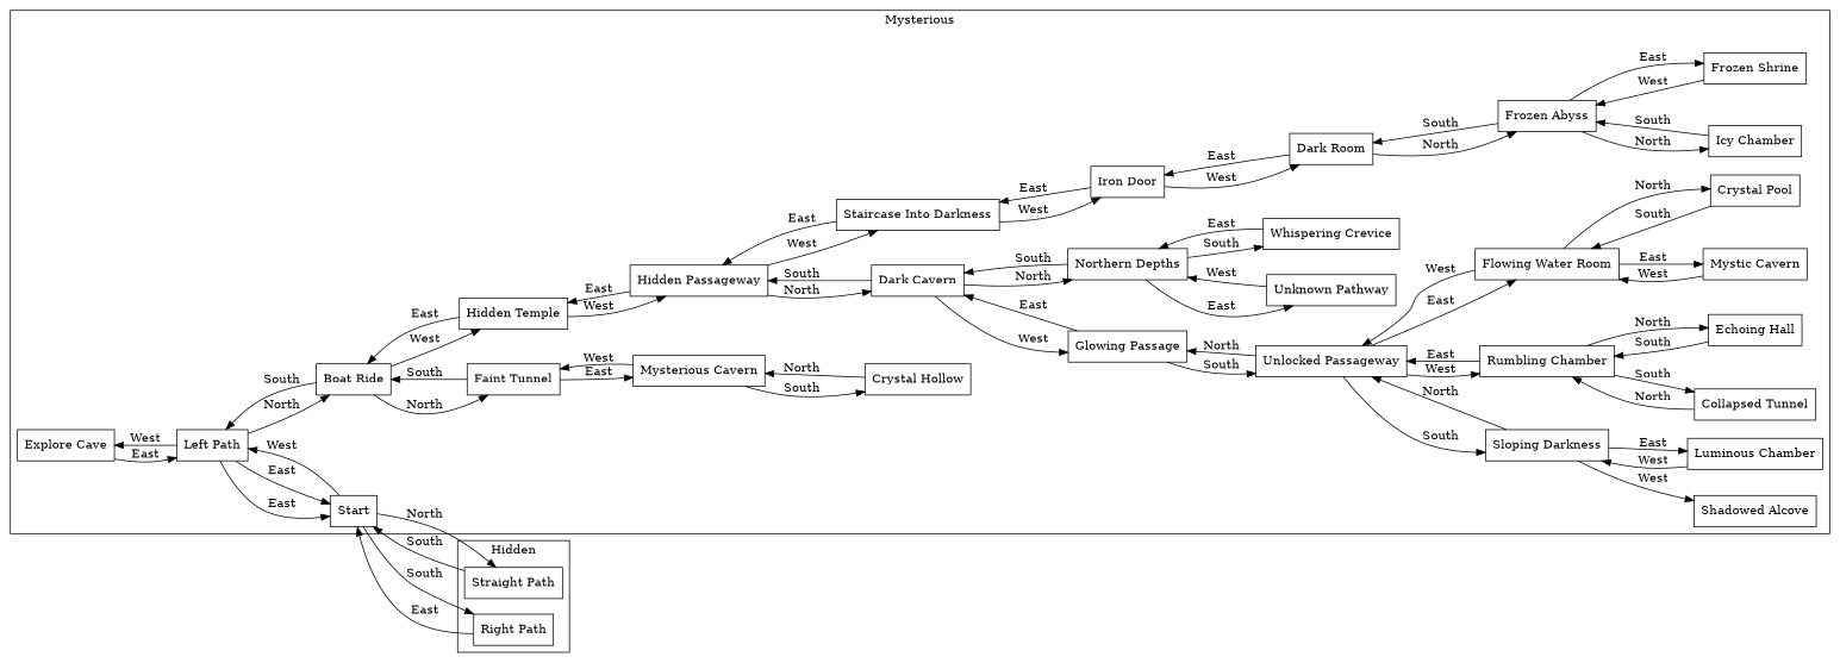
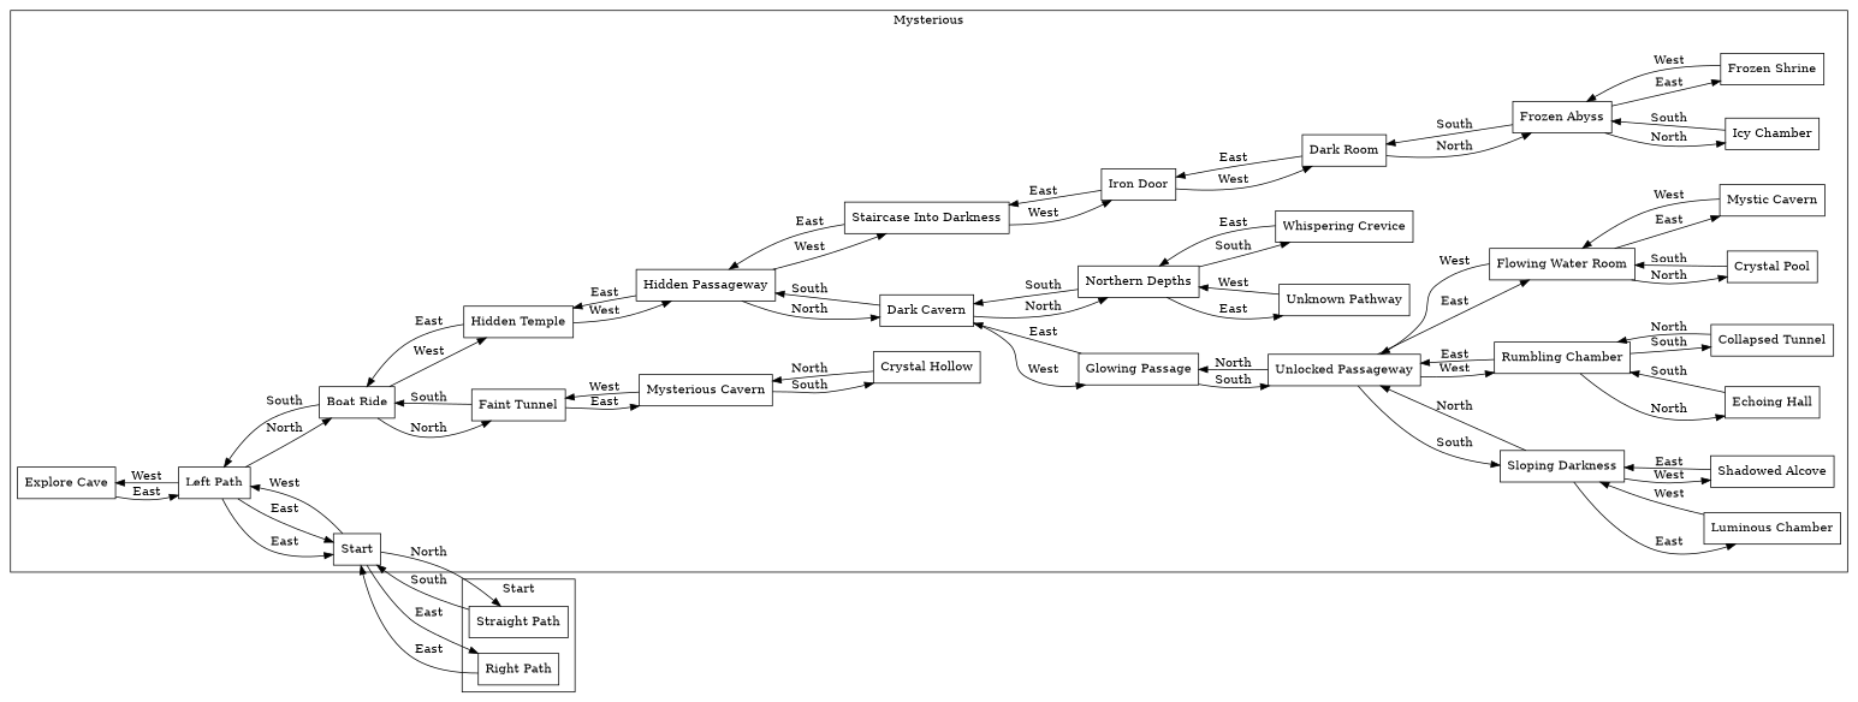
  digraph {
    rankdir=LR
    node [shape=rectangle]
    "Explore Cave"
    "Left Path"
    "Boat Ride"
    Start
    "Whispering Crevice"
    "Northern Depths"
    "Dark Cavern"
    "Unknown Pathway"
    "Icy Chamber"
    "Frozen Abyss"
    "Dark Room"
    "Frozen Shrine"
    "Iron Door"
    "Staircase Into Darkness"
    "Flowing Water Room"
    "Crystal Pool"
    "Mystic Cavern"
    "Unlocked Passageway"
    "Glowing Passage"
    "Sloping Darkness"
    "Rumbling Chamber"
    "Luminous Chamber"
    "Shadowed Alcove"
    "Echoing Hall"
    "Collapsed Tunnel"
    "Faint Tunnel"
    "Hidden Temple"
    "Mysterious Cavern"
    "Hidden Passageway"
    "Crystal Hollow"
    "Straight Path"
    "Right Path"
    subgraph cluster_1 {
      label=Mysterious
      "Explore Cave"
      "Left Path"
      "Boat Ride"
      Start
      "Whispering Crevice"
      "Northern Depths"
      "Dark Cavern"
      "Unknown Pathway"
      "Icy Chamber"
      "Frozen Abyss"
      "Dark Room"
      "Frozen Shrine"
      "Iron Door"
      "Staircase Into Darkness"
      "Flowing Water Room"
      "Crystal Pool"
      "Mystic Cavern"
      "Unlocked Passageway"
      "Glowing Passage"
      "Sloping Darkness"
      "Rumbling Chamber"
      "Luminous Chamber"
      "Shadowed Alcove"
      "Echoing Hall"
      "Collapsed Tunnel"
      "Faint Tunnel"
      "Hidden Temple"
      "Mysterious Cavern"
      "Hidden Passageway"
      "Crystal Hollow"
    }
    subgraph cluster_2 {
-     label=Hidden
+     label=Start
      "Straight Path"
      "Right Path"
    }
    subgraph cluster_3 {
      label=Diddy
    }
    "Explore Cave" -> "Left Path" [label=East]
    "Left Path" -> "Explore Cave" [label=West]
    "Left Path" -> "Boat Ride" [label=North]
    "Left Path" -> Start [label=East]
    "Left Path" -> Start [label=East]
    "Boat Ride" -> "Left Path" [label=South]
    "Boat Ride" -> "Faint Tunnel" [label=North]
    "Boat Ride" -> "Hidden Temple" [label=West]
    Start -> "Left Path" [label=West]
    Start -> "Straight Path" [label=North]
-   Start -> "Right Path" [label=South]
+   Start -> "Right Path" [label=East]
    "Whispering Crevice" -> "Northern Depths" [label=East]
    "Northern Depths" -> "Whispering Crevice" [label=South]
    "Northern Depths" -> "Dark Cavern" [label=South]
    "Northern Depths" -> "Unknown Pathway" [label=East]
    "Dark Cavern" -> "Northern Depths" [label=North]
    "Dark Cavern" -> "Glowing Passage" [label=West]
    "Dark Cavern" -> "Hidden Passageway" [label=South]
    "Unknown Pathway" -> "Northern Depths" [label=West]
    "Icy Chamber" -> "Frozen Abyss" [label=South]
    "Frozen Abyss" -> "Icy Chamber" [label=North]
    "Frozen Abyss" -> "Dark Room" [label=South]
    "Frozen Abyss" -> "Frozen Shrine" [label=East]
    "Dark Room" -> "Frozen Abyss" [label=North]
    "Dark Room" -> "Iron Door" [label=East]
    "Frozen Shrine" -> "Frozen Abyss" [label=West]
    "Iron Door" -> "Dark Room" [label=West]
    "Iron Door" -> "Staircase Into Darkness" [label=East]
    "Staircase Into Darkness" -> "Iron Door" [label=West]
    "Staircase Into Darkness" -> "Hidden Passageway" [label=East]
    "Flowing Water Room" -> "Crystal Pool" [label=North]
    "Flowing Water Room" -> "Mystic Cavern" [label=East]
    "Flowing Water Room" -> "Unlocked Passageway" [label=West]
    "Crystal Pool" -> "Flowing Water Room" [label=South]
    "Mystic Cavern" -> "Flowing Water Room" [label=West]
    "Unlocked Passageway" -> "Flowing Water Room" [label=East]
    "Unlocked Passageway" -> "Glowing Passage" [label=North]
    "Unlocked Passageway" -> "Sloping Darkness" [label=South]
    "Unlocked Passageway" -> "Rumbling Chamber" [label=West]
    "Glowing Passage" -> "Dark Cavern" [label=East]
    "Glowing Passage" -> "Unlocked Passageway" [label=South]
    "Sloping Darkness" -> "Unlocked Passageway" [label=North]
    "Sloping Darkness" -> "Luminous Chamber" [label=East]
    "Sloping Darkness" -> "Shadowed Alcove" [label=West]
    "Rumbling Chamber" -> "Unlocked Passageway" [label=East]
    "Rumbling Chamber" -> "Echoing Hall" [label=North]
    "Rumbling Chamber" -> "Collapsed Tunnel" [label=South]
    "Luminous Chamber" -> "Sloping Darkness" [label=West]
+   "Shadowed Alcove" -> "Sloping Darkness" [label=East]
    "Echoing Hall" -> "Rumbling Chamber" [label=South]
    "Collapsed Tunnel" -> "Rumbling Chamber" [label=North]
    "Faint Tunnel" -> "Boat Ride" [label=South]
    "Faint Tunnel" -> "Mysterious Cavern" [label=East]
    "Hidden Temple" -> "Boat Ride" [label=East]
    "Hidden Temple" -> "Hidden Passageway" [label=West]
    "Mysterious Cavern" -> "Faint Tunnel" [label=West]
    "Mysterious Cavern" -> "Crystal Hollow" [label=South]
    "Hidden Passageway" -> "Dark Cavern" [label=North]
    "Hidden Passageway" -> "Staircase Into Darkness" [label=West]
    "Hidden Passageway" -> "Hidden Temple" [label=East]
    "Crystal Hollow" -> "Mysterious Cavern" [label=North]
    "Straight Path" -> Start [label=South]
    "Right Path" -> Start [label=East]
  }
